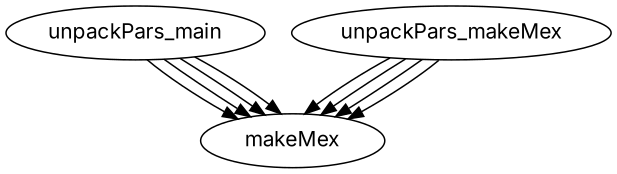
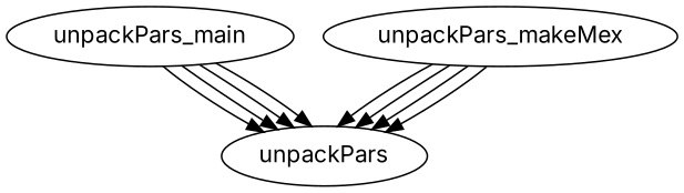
  digraph {
    fontname=Inter
    node [fontname=Inter]
    edge [fontname=Inter]
    unpackPars_main
-   unpackPars [label=makeMex]
+   unpackPars
    unpackPars_makeMex
    unpackPars_main -> unpackPars
    unpackPars_main -> unpackPars
    unpackPars_main -> unpackPars
    unpackPars_main -> unpackPars
    unpackPars_makeMex -> unpackPars
    unpackPars_makeMex -> unpackPars
    unpackPars_makeMex -> unpackPars
    unpackPars_makeMex -> unpackPars
  }
